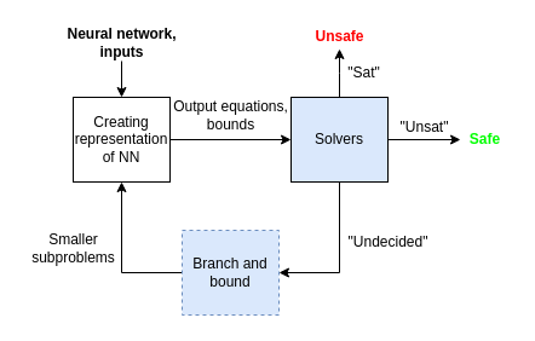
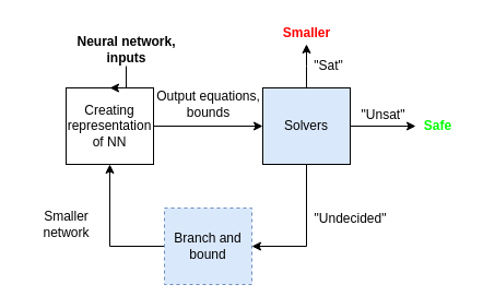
  <mxCell id="0" />
  <mxCell id="1" parent="0" />
  <mxCell id="2" style="edgeStyle=orthogonalEdgeStyle;rounded=0;orthogonalLoop=1;jettySize=auto;html=1;" parent="1" source="3" target="9" edge="1"><mxGeometry relative="1" as="geometry" /></mxCell>
  <mxCell id="3" value="Creating representation of NN" style="rounded=0;whiteSpace=wrap;html=1;" parent="1" vertex="1"><mxGeometry x="60" y="80" width="80" height="70" as="geometry" /></mxCell>
  <mxCell id="4" style="edgeStyle=orthogonalEdgeStyle;rounded=0;orthogonalLoop=1;jettySize=auto;html=1;" parent="1" source="5" target="3" edge="1"><mxGeometry relative="1" as="geometry" /></mxCell>
  <mxCell id="5" value="Branch and bound" style="rounded=0;whiteSpace=wrap;html=1;fillColor=#dae8fc;strokeColor=#6c8ebf;dashed=1;" parent="1" vertex="1"><mxGeometry x="150" y="190" width="80" height="70" as="geometry" /></mxCell>
  <mxCell id="6" style="edgeStyle=orthogonalEdgeStyle;rounded=0;orthogonalLoop=1;jettySize=auto;html=1;fontColor=#00FF00;exitX=0.5;exitY=0;exitDx=0;exitDy=0;" parent="1" source="9" edge="1"><mxGeometry relative="1" as="geometry"><mxPoint x="280" y="40" as="targetPoint" /><mxPoint x="320" y="235" as="sourcePoint" /></mxGeometry></mxCell>
  <mxCell id="7" style="edgeStyle=orthogonalEdgeStyle;rounded=0;orthogonalLoop=1;jettySize=auto;html=1;entryX=1;entryY=0.5;entryDx=0;entryDy=0;" parent="1" source="9" target="5" edge="1"><mxGeometry relative="1" as="geometry"><mxPoint x="280" y="200" as="targetPoint" /><Array as="points"><mxPoint x="280" y="225" /></Array></mxGeometry></mxCell>
  <mxCell id="8" style="edgeStyle=orthogonalEdgeStyle;rounded=0;orthogonalLoop=1;jettySize=auto;html=1;fontColor=#000000;" parent="1" source="9" target="13" edge="1"><mxGeometry relative="1" as="geometry"><mxPoint x="380" y="110" as="targetPoint" /></mxGeometry></mxCell>
  <mxCell id="9" value="Solvers" style="rounded=0;whiteSpace=wrap;html=1;fillColor=#dae8fc;" parent="1" vertex="1"><mxGeometry x="240" y="80" width="80" height="70" as="geometry" /></mxCell>
  <mxCell id="10" style="edgeStyle=orthogonalEdgeStyle;rounded=0;orthogonalLoop=1;jettySize=auto;html=1;fontColor=#000000;" parent="1" source="11" target="3" edge="1"><mxGeometry relative="1" as="geometry" /></mxCell>
- <mxCell id="11" value="Neural network, &lt;br&gt;inputs" style="text;html=1;align=center;verticalAlign=middle;resizable=0;points=[];autosize=1;strokeColor=none;fillColor=none;fontColor=#000000;fontStyle=1" parent="1" vertex="1"><mxGeometry x="45" y="20" width="110" height="30" as="geometry" /></mxCell>
+ <mxCell id="11" value="Neural network, &lt;br&gt;inputs" style="text;html=1;align=center;verticalAlign=middle;resizable=0;points=[];autosize=1;strokeColor=none;fillColor=none;fontColor=#000000;fontStyle=1" parent="1" vertex="1"><mxGeometry x="60" y="30" width="110" height="30" as="geometry" /></mxCell>
  <mxCell id="12" value="&quot;Unsat&quot;" style="text;html=1;align=center;verticalAlign=middle;resizable=0;points=[];autosize=1;strokeColor=none;fillColor=none;fontColor=#000000;" parent="1" vertex="1"><mxGeometry x="320" y="95" width="60" height="20" as="geometry" /></mxCell>
  <mxCell id="13" value="Safe" style="text;html=1;align=center;verticalAlign=middle;resizable=0;points=[];autosize=1;strokeColor=none;fillColor=none;fontColor=#00FF00;fontStyle=1" parent="1" vertex="1"><mxGeometry x="380" y="105" width="40" height="20" as="geometry" /></mxCell>
- <mxCell id="14" value="&lt;font color=&quot;#ff0000&quot;&gt;&lt;b&gt;Unsafe&lt;/b&gt;&lt;/font&gt;" style="text;html=1;align=center;verticalAlign=middle;resizable=0;points=[];autosize=1;strokeColor=none;fillColor=none;fontColor=#00FF00;" parent="1" vertex="1"><mxGeometry x="250" y="20" width="60" height="20" as="geometry" /></mxCell>
+ <mxCell id="14" value="&lt;font color=&quot;#ff0000&quot;&gt;&lt;b&gt;Smaller&lt;/b&gt;&lt;/font&gt;" style="text;html=1;align=center;verticalAlign=middle;resizable=0;points=[];autosize=1;strokeColor=none;fillColor=none;fontColor=#00FF00;" parent="1" vertex="1"><mxGeometry x="250" y="20" width="60" height="20" as="geometry" /></mxCell>
  <mxCell id="15" value="&lt;font color=&quot;#000000&quot;&gt;&quot;Sat&quot;&lt;/font&gt;" style="text;html=1;align=center;verticalAlign=middle;resizable=0;points=[];autosize=1;strokeColor=none;fillColor=none;fontColor=#FFFF00;" parent="1" vertex="1"><mxGeometry x="280" y="50" width="40" height="20" as="geometry" /></mxCell>
  <mxCell id="16" value="Output equations,&lt;br&gt;bounds" style="text;html=1;align=center;verticalAlign=middle;resizable=0;points=[];autosize=1;strokeColor=none;fillColor=none;fontColor=#000000;" parent="1" vertex="1"><mxGeometry x="135" y="80" width="110" height="30" as="geometry" /></mxCell>
- <mxCell id="17" value="Smaller &lt;br&gt;subproblems" style="text;html=1;align=center;verticalAlign=middle;resizable=0;points=[];autosize=1;strokeColor=none;fillColor=none;" vertex="1" parent="1"><mxGeometry x="20" y="190" width="80" height="30" as="geometry" /></mxCell>
+ <mxCell id="17" value="Smaller &lt;br&gt;network" style="text;html=1;align=center;verticalAlign=middle;resizable=0;points=[];autosize=1;strokeColor=none;fillColor=none;" vertex="1" parent="1"><mxGeometry x="20" y="190" width="80" height="30" as="geometry" /></mxCell>
  <mxCell id="18" value="&quot;Undecided&quot;" style="text;html=1;align=center;verticalAlign=middle;resizable=0;points=[];autosize=1;strokeColor=none;fillColor=none;" vertex="1" parent="1"><mxGeometry x="280" y="190" width="80" height="20" as="geometry" /></mxCell>
